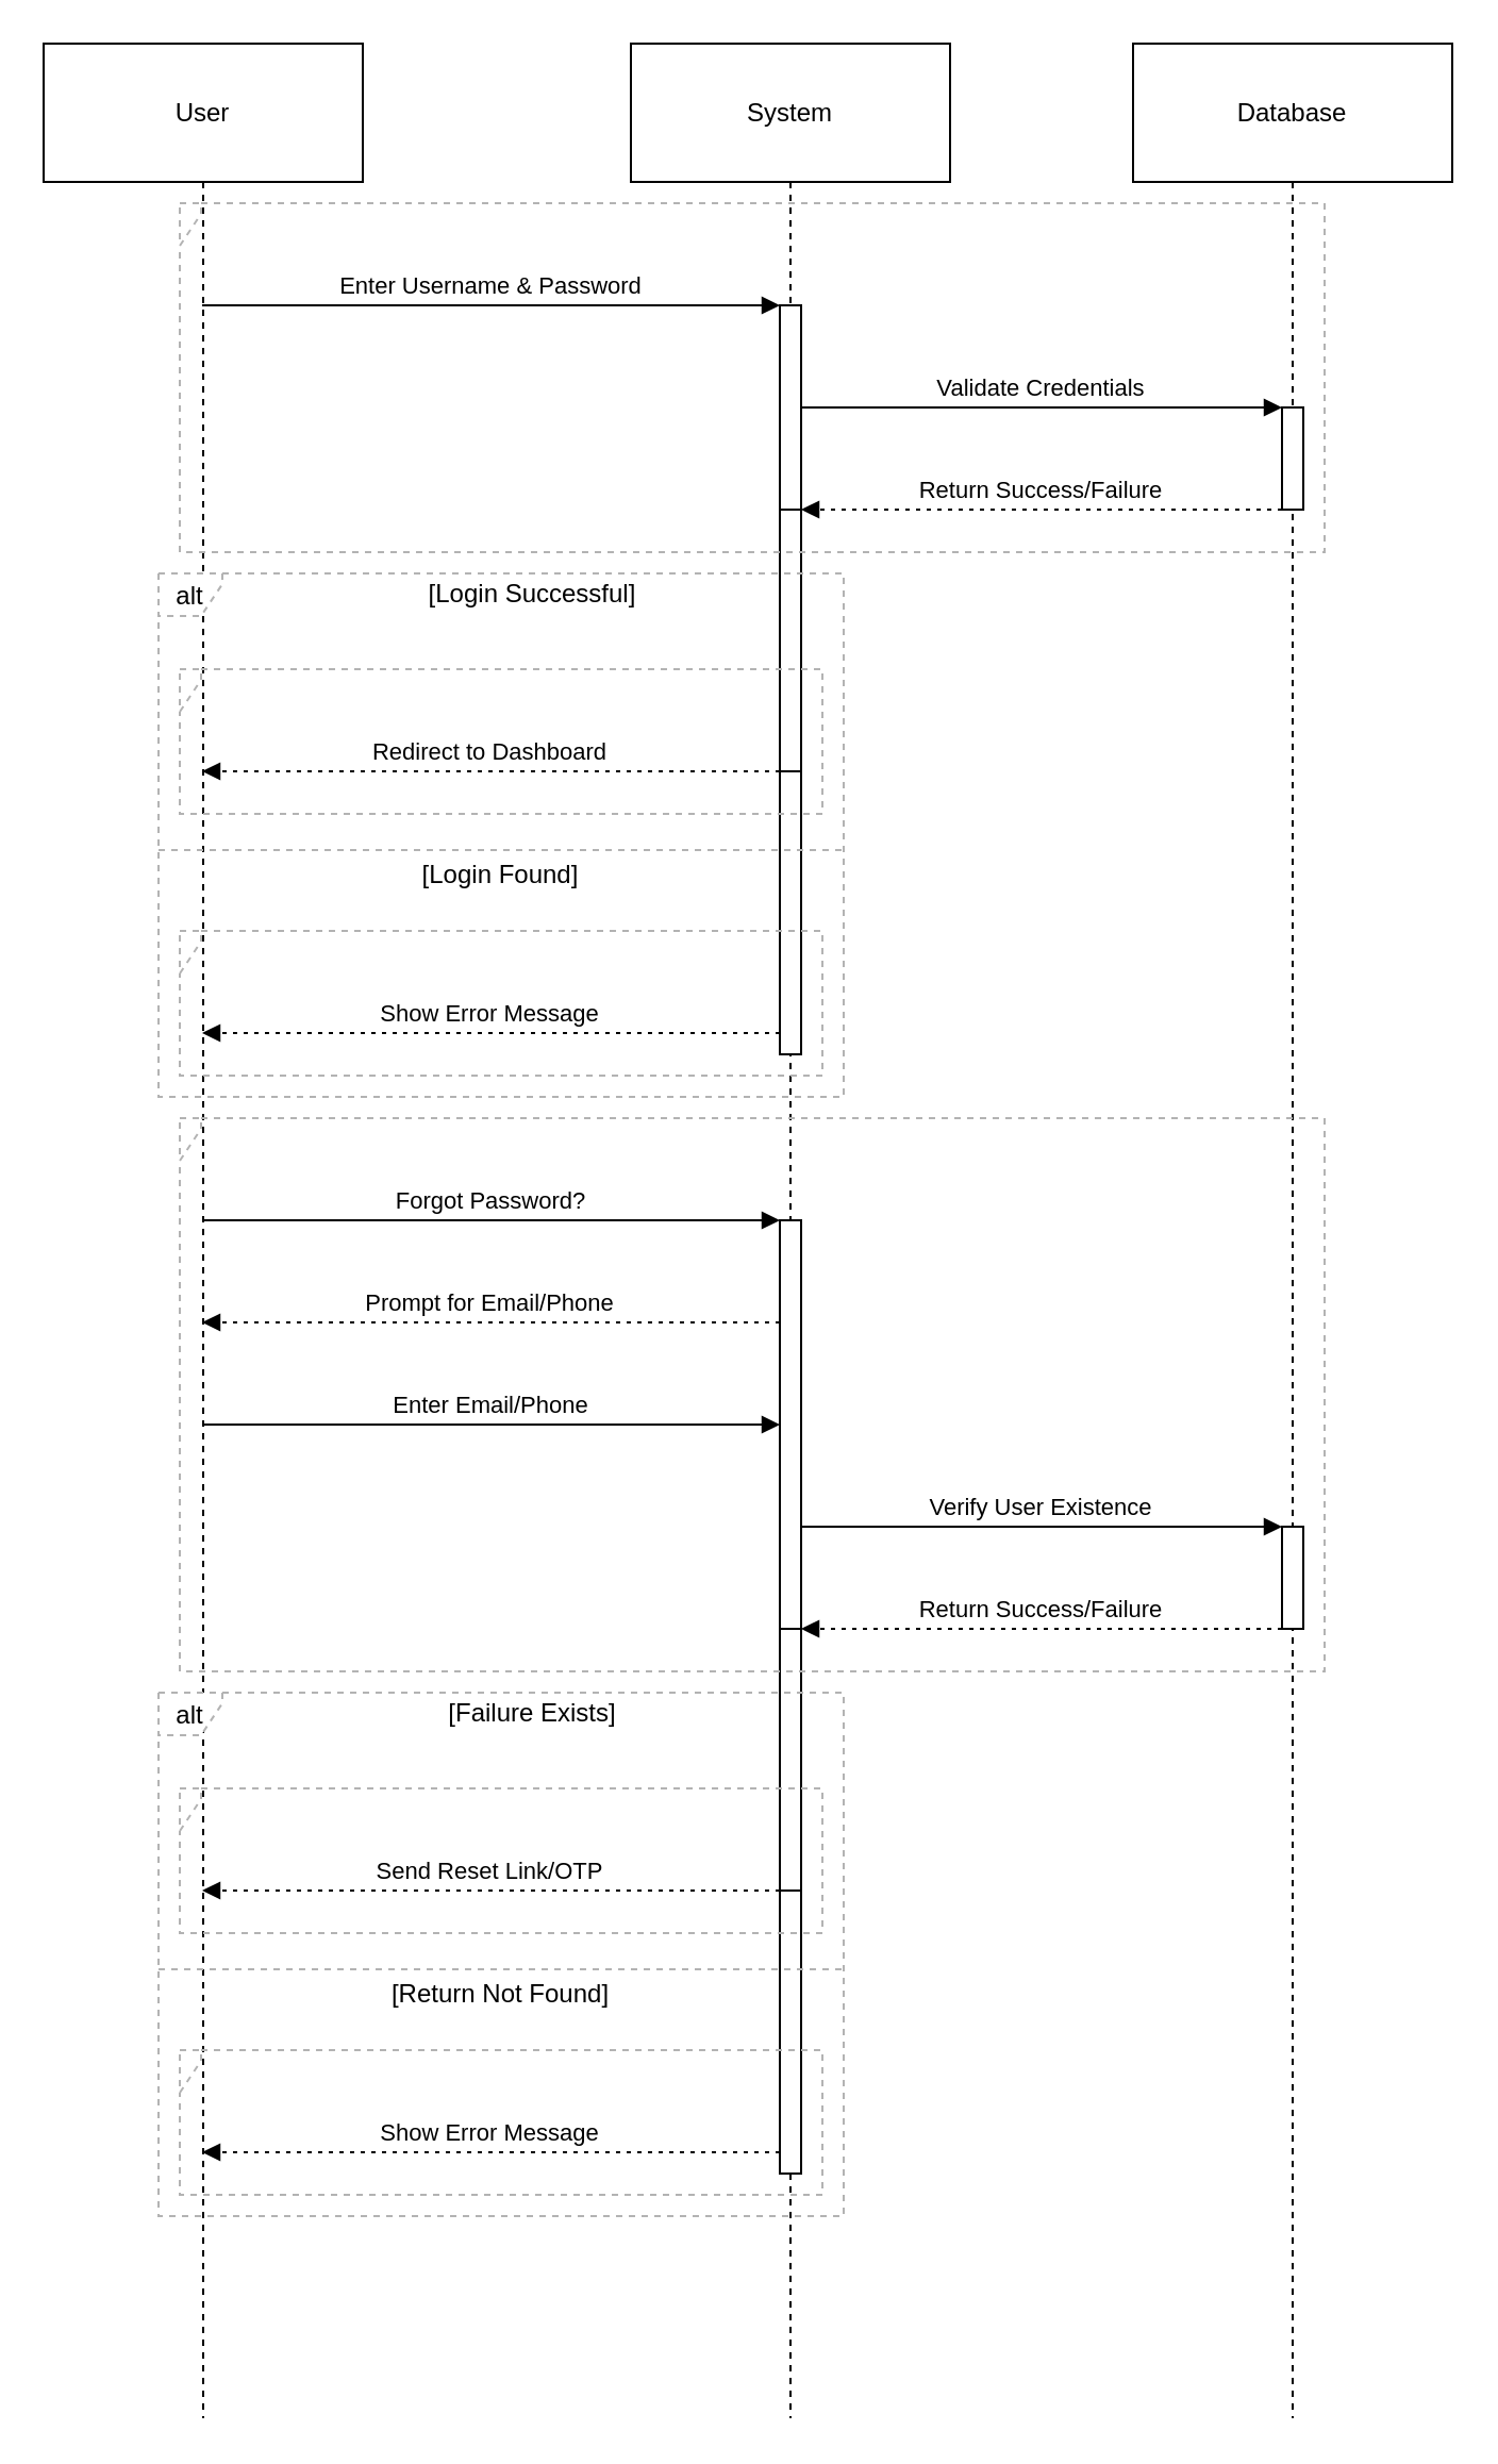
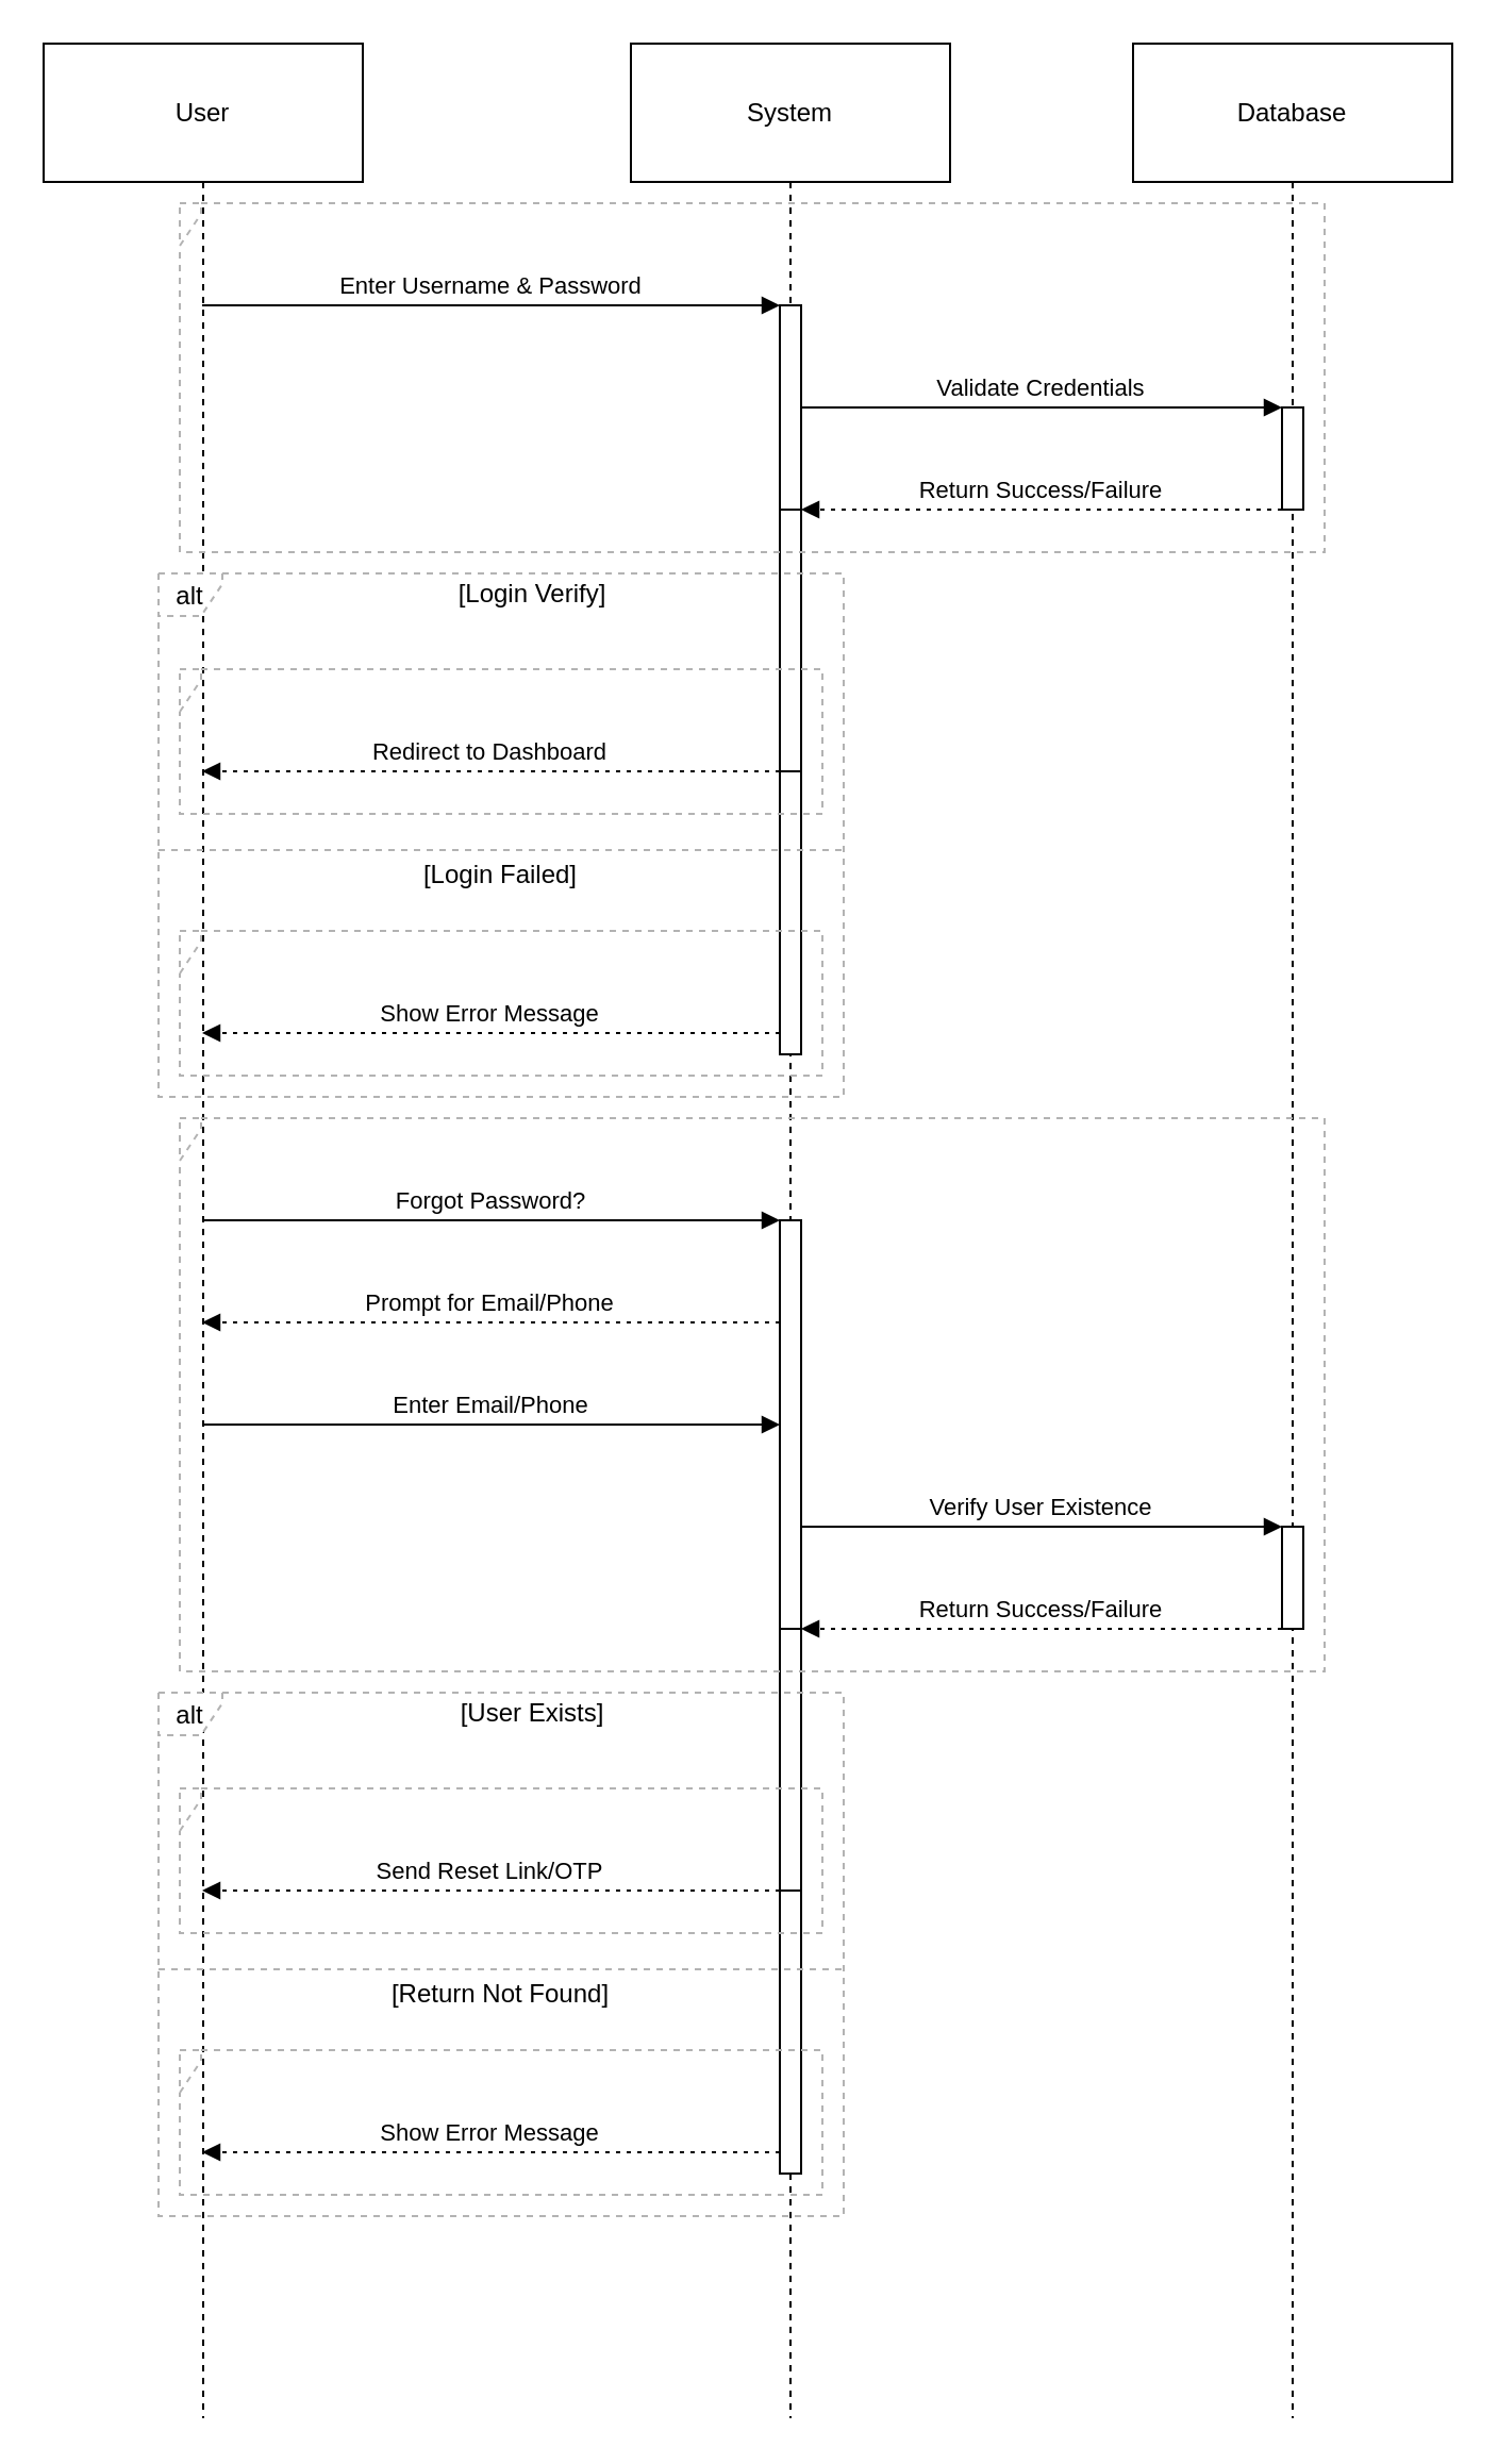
  <mxCell id="0" />
  <mxCell id="1" parent="0" />
  <mxCell id="2" value="User" style="shape=umlLifeline;perimeter=lifelinePerimeter;whiteSpace=wrap;container=1;dropTarget=0;collapsible=0;recursiveResize=0;outlineConnect=0;portConstraint=eastwest;newEdgeStyle={&quot;edgeStyle&quot;:&quot;elbowEdgeStyle&quot;,&quot;elbow&quot;:&quot;vertical&quot;,&quot;curved&quot;:0,&quot;rounded&quot;:0};size=65;" vertex="1" parent="1"><mxGeometry x="20" y="20" width="150" height="1116" as="geometry" /></mxCell>
  <mxCell id="3" value="System" style="shape=umlLifeline;perimeter=lifelinePerimeter;whiteSpace=wrap;container=1;dropTarget=0;collapsible=0;recursiveResize=0;outlineConnect=0;portConstraint=eastwest;newEdgeStyle={&quot;edgeStyle&quot;:&quot;elbowEdgeStyle&quot;,&quot;elbow&quot;:&quot;vertical&quot;,&quot;curved&quot;:0,&quot;rounded&quot;:0};size=65;" vertex="1" parent="1"><mxGeometry x="296" y="20" width="150" height="1116" as="geometry" /></mxCell>
  <mxCell id="4" value="" style="points=[];perimeter=orthogonalPerimeter;outlineConnect=0;targetShapes=umlLifeline;portConstraint=eastwest;newEdgeStyle={&quot;edgeStyle&quot;:&quot;elbowEdgeStyle&quot;,&quot;elbow&quot;:&quot;vertical&quot;,&quot;curved&quot;:0,&quot;rounded&quot;:0}" vertex="1" parent="3"><mxGeometry x="70" y="123" width="10" height="106" as="geometry" /></mxCell>
  <mxCell id="5" value="" style="points=[];perimeter=orthogonalPerimeter;outlineConnect=0;targetShapes=umlLifeline;portConstraint=eastwest;newEdgeStyle={&quot;edgeStyle&quot;:&quot;elbowEdgeStyle&quot;,&quot;elbow&quot;:&quot;vertical&quot;,&quot;curved&quot;:0,&quot;rounded&quot;:0}" vertex="1" parent="3"><mxGeometry x="70" y="219" width="10" height="133" as="geometry" /></mxCell>
  <mxCell id="6" value="" style="points=[];perimeter=orthogonalPerimeter;outlineConnect=0;targetShapes=umlLifeline;portConstraint=eastwest;newEdgeStyle={&quot;edgeStyle&quot;:&quot;elbowEdgeStyle&quot;,&quot;elbow&quot;:&quot;vertical&quot;,&quot;curved&quot;:0,&quot;rounded&quot;:0}" vertex="1" parent="3"><mxGeometry x="70" y="342" width="10" height="133" as="geometry" /></mxCell>
  <mxCell id="7" value="" style="points=[];perimeter=orthogonalPerimeter;outlineConnect=0;targetShapes=umlLifeline;portConstraint=eastwest;newEdgeStyle={&quot;edgeStyle&quot;:&quot;elbowEdgeStyle&quot;,&quot;elbow&quot;:&quot;vertical&quot;,&quot;curved&quot;:0,&quot;rounded&quot;:0}" vertex="1" parent="3"><mxGeometry x="70" y="553" width="10" height="202" as="geometry" /></mxCell>
  <mxCell id="8" value="" style="points=[];perimeter=orthogonalPerimeter;outlineConnect=0;targetShapes=umlLifeline;portConstraint=eastwest;newEdgeStyle={&quot;edgeStyle&quot;:&quot;elbowEdgeStyle&quot;,&quot;elbow&quot;:&quot;vertical&quot;,&quot;curved&quot;:0,&quot;rounded&quot;:0}" vertex="1" parent="3"><mxGeometry x="70" y="745" width="10" height="133" as="geometry" /></mxCell>
  <mxCell id="9" value="" style="points=[];perimeter=orthogonalPerimeter;outlineConnect=0;targetShapes=umlLifeline;portConstraint=eastwest;newEdgeStyle={&quot;edgeStyle&quot;:&quot;elbowEdgeStyle&quot;,&quot;elbow&quot;:&quot;vertical&quot;,&quot;curved&quot;:0,&quot;rounded&quot;:0}" vertex="1" parent="3"><mxGeometry x="70" y="868" width="10" height="133" as="geometry" /></mxCell>
  <mxCell id="10" value="Database" style="shape=umlLifeline;perimeter=lifelinePerimeter;whiteSpace=wrap;container=1;dropTarget=0;collapsible=0;recursiveResize=0;outlineConnect=0;portConstraint=eastwest;newEdgeStyle={&quot;edgeStyle&quot;:&quot;elbowEdgeStyle&quot;,&quot;elbow&quot;:&quot;vertical&quot;,&quot;curved&quot;:0,&quot;rounded&quot;:0};size=65;" vertex="1" parent="1"><mxGeometry x="532" y="20" width="150" height="1116" as="geometry" /></mxCell>
  <mxCell id="11" value="" style="points=[];perimeter=orthogonalPerimeter;outlineConnect=0;targetShapes=umlLifeline;portConstraint=eastwest;newEdgeStyle={&quot;edgeStyle&quot;:&quot;elbowEdgeStyle&quot;,&quot;elbow&quot;:&quot;vertical&quot;,&quot;curved&quot;:0,&quot;rounded&quot;:0}" vertex="1" parent="10"><mxGeometry x="70" y="171" width="10" height="48" as="geometry" /></mxCell>
  <mxCell id="12" value="" style="points=[];perimeter=orthogonalPerimeter;outlineConnect=0;targetShapes=umlLifeline;portConstraint=eastwest;newEdgeStyle={&quot;edgeStyle&quot;:&quot;elbowEdgeStyle&quot;,&quot;elbow&quot;:&quot;vertical&quot;,&quot;curved&quot;:0,&quot;rounded&quot;:0}" vertex="1" parent="10"><mxGeometry x="70" y="697" width="10" height="48" as="geometry" /></mxCell>
  <mxCell id="13" value="" style="shape=umlFrame;dashed=1;pointerEvents=0;dropTarget=0;strokeColor=#B3B3B3;height=20;width=0" vertex="1" parent="1"><mxGeometry x="84" y="95" width="538" height="164" as="geometry" /></mxCell>
  <mxCell id="14" value="" style="text;strokeColor=none;fillColor=none;align=center;verticalAlign=middle;whiteSpace=wrap;" vertex="1" parent="13"><mxGeometry width="538" height="20" as="geometry" /></mxCell>
  <mxCell id="15" value="" style="shape=umlFrame;dashed=1;pointerEvents=0;dropTarget=0;strokeColor=#B3B3B3;height=20;width=0" vertex="1" parent="1"><mxGeometry x="84" y="314" width="302" height="68" as="geometry" /></mxCell>
  <mxCell id="16" value="" style="text;strokeColor=none;fillColor=none;align=center;verticalAlign=middle;whiteSpace=wrap;" vertex="1" parent="15"><mxGeometry width="302" height="20" as="geometry" /></mxCell>
  <mxCell id="17" value="" style="shape=umlFrame;dashed=1;pointerEvents=0;dropTarget=0;strokeColor=#B3B3B3;height=20;width=0" vertex="1" parent="1"><mxGeometry x="84" y="437" width="302" height="68" as="geometry" /></mxCell>
  <mxCell id="18" value="" style="text;strokeColor=none;fillColor=none;align=center;verticalAlign=middle;whiteSpace=wrap;" vertex="1" parent="17"><mxGeometry width="302" height="20" as="geometry" /></mxCell>
  <mxCell id="19" value="alt" style="shape=umlFrame;dashed=1;pointerEvents=0;dropTarget=0;strokeColor=#B3B3B3;height=20;width=30" vertex="1" parent="1"><mxGeometry x="74" y="269" width="322" height="246" as="geometry" /></mxCell>
- <mxCell id="20" value="[Login Successful]" style="text;strokeColor=none;fillColor=none;align=center;verticalAlign=middle;whiteSpace=wrap;" vertex="1" parent="19"><mxGeometry x="30" width="292" height="20" as="geometry" /></mxCell>
- <mxCell id="21" value="[Login Found]" style="shape=line;dashed=1;whiteSpace=wrap;verticalAlign=top;labelPosition=center;verticalLabelPosition=middle;align=center;strokeColor=#B3B3B3;" vertex="1" parent="19"><mxGeometry y="128" width="322" height="4" as="geometry" /></mxCell>
+ <mxCell id="20" value="[Login Verify]" style="text;strokeColor=none;fillColor=none;align=center;verticalAlign=middle;whiteSpace=wrap;" vertex="1" parent="19"><mxGeometry x="30" width="292" height="20" as="geometry" /></mxCell>
+ <mxCell id="21" value="[Login Failed]" style="shape=line;dashed=1;whiteSpace=wrap;verticalAlign=top;labelPosition=center;verticalLabelPosition=middle;align=center;strokeColor=#B3B3B3;" vertex="1" parent="19"><mxGeometry y="128" width="322" height="4" as="geometry" /></mxCell>
  <mxCell id="22" value="" style="shape=umlFrame;dashed=1;pointerEvents=0;dropTarget=0;strokeColor=#B3B3B3;height=20;width=0" vertex="1" parent="1"><mxGeometry x="84" y="525" width="538" height="260" as="geometry" /></mxCell>
  <mxCell id="23" value="" style="text;strokeColor=none;fillColor=none;align=center;verticalAlign=middle;whiteSpace=wrap;" vertex="1" parent="22"><mxGeometry width="538" height="20" as="geometry" /></mxCell>
  <mxCell id="24" value="" style="shape=umlFrame;dashed=1;pointerEvents=0;dropTarget=0;strokeColor=#B3B3B3;height=20;width=0" vertex="1" parent="1"><mxGeometry x="84" y="840" width="302" height="68" as="geometry" /></mxCell>
  <mxCell id="25" value="" style="text;strokeColor=none;fillColor=none;align=center;verticalAlign=middle;whiteSpace=wrap;" vertex="1" parent="24"><mxGeometry width="302" height="20" as="geometry" /></mxCell>
  <mxCell id="26" value="" style="shape=umlFrame;dashed=1;pointerEvents=0;dropTarget=0;strokeColor=#B3B3B3;height=20;width=0" vertex="1" parent="1"><mxGeometry x="84" y="963" width="302" height="68" as="geometry" /></mxCell>
  <mxCell id="27" value="" style="text;strokeColor=none;fillColor=none;align=center;verticalAlign=middle;whiteSpace=wrap;" vertex="1" parent="26"><mxGeometry width="302" height="20" as="geometry" /></mxCell>
  <mxCell id="28" value="alt" style="shape=umlFrame;dashed=1;pointerEvents=0;dropTarget=0;strokeColor=#B3B3B3;height=20;width=30" vertex="1" parent="1"><mxGeometry x="74" y="795" width="322" height="246" as="geometry" /></mxCell>
- <mxCell id="29" value="[Failure Exists]" style="text;strokeColor=none;fillColor=none;align=center;verticalAlign=middle;whiteSpace=wrap;" vertex="1" parent="28"><mxGeometry x="30" width="292" height="20" as="geometry" /></mxCell>
+ <mxCell id="29" value="[User Exists]" style="text;strokeColor=none;fillColor=none;align=center;verticalAlign=middle;whiteSpace=wrap;" vertex="1" parent="28"><mxGeometry x="30" width="292" height="20" as="geometry" /></mxCell>
  <mxCell id="30" value="[Return Not Found]" style="shape=line;dashed=1;whiteSpace=wrap;verticalAlign=top;labelPosition=center;verticalLabelPosition=middle;align=center;strokeColor=#B3B3B3;" vertex="1" parent="28"><mxGeometry y="128" width="322" height="4" as="geometry" /></mxCell>
  <mxCell id="31" value="Enter Username &amp; Password" style="verticalAlign=bottom;edgeStyle=elbowEdgeStyle;elbow=vertical;curved=0;rounded=0;endArrow=block;" edge="1" parent="1" source="2" target="4"><mxGeometry relative="1" as="geometry"><Array as="points"><mxPoint x="242" y="143" /></Array></mxGeometry></mxCell>
  <mxCell id="32" value="Validate Credentials" style="verticalAlign=bottom;edgeStyle=elbowEdgeStyle;elbow=vertical;curved=0;rounded=0;endArrow=block;" edge="1" parent="1" source="4" target="11"><mxGeometry relative="1" as="geometry"><Array as="points"><mxPoint x="500" y="191" /></Array></mxGeometry></mxCell>
  <mxCell id="33" value="Return Success/Failure" style="verticalAlign=bottom;edgeStyle=elbowEdgeStyle;elbow=vertical;curved=0;rounded=0;dashed=1;dashPattern=2 3;endArrow=block;" edge="1" parent="1" source="11" target="4"><mxGeometry relative="1" as="geometry"><Array as="points"><mxPoint x="501" y="239" /></Array></mxGeometry></mxCell>
  <mxCell id="34" value="Redirect to Dashboard" style="verticalAlign=bottom;edgeStyle=elbowEdgeStyle;elbow=vertical;curved=0;rounded=0;dashed=1;dashPattern=2 3;endArrow=block;" edge="1" parent="1" source="5" target="2"><mxGeometry relative="1" as="geometry"><Array as="points"><mxPoint x="243" y="362" /></Array></mxGeometry></mxCell>
  <mxCell id="35" value="Show Error Message" style="verticalAlign=bottom;edgeStyle=elbowEdgeStyle;elbow=vertical;curved=0;rounded=0;dashed=1;dashPattern=2 3;endArrow=block;" edge="1" parent="1" source="6" target="2"><mxGeometry relative="1" as="geometry"><Array as="points"><mxPoint x="243" y="485" /></Array></mxGeometry></mxCell>
  <mxCell id="36" value="Forgot Password?" style="verticalAlign=bottom;edgeStyle=elbowEdgeStyle;elbow=vertical;curved=0;rounded=0;endArrow=block;" edge="1" parent="1" source="2" target="7"><mxGeometry relative="1" as="geometry"><Array as="points"><mxPoint x="242" y="573" /></Array></mxGeometry></mxCell>
  <mxCell id="37" value="Prompt for Email/Phone" style="verticalAlign=bottom;edgeStyle=elbowEdgeStyle;elbow=vertical;curved=0;rounded=0;dashed=1;dashPattern=2 3;endArrow=block;" edge="1" parent="1" source="7" target="2"><mxGeometry relative="1" as="geometry"><Array as="points"><mxPoint x="243" y="621" /></Array></mxGeometry></mxCell>
  <mxCell id="38" value="Enter Email/Phone" style="verticalAlign=bottom;edgeStyle=elbowEdgeStyle;elbow=vertical;curved=0;rounded=0;endArrow=block;" edge="1" parent="1" source="2" target="7"><mxGeometry relative="1" as="geometry"><Array as="points"><mxPoint x="240" y="669" /></Array></mxGeometry></mxCell>
  <mxCell id="39" value="Verify User Existence" style="verticalAlign=bottom;edgeStyle=elbowEdgeStyle;elbow=vertical;curved=0;rounded=0;endArrow=block;" edge="1" parent="1" source="7" target="12"><mxGeometry relative="1" as="geometry"><Array as="points"><mxPoint x="500" y="717" /></Array></mxGeometry></mxCell>
  <mxCell id="40" value="Return Success/Failure" style="verticalAlign=bottom;edgeStyle=elbowEdgeStyle;elbow=vertical;curved=0;rounded=0;dashed=1;dashPattern=2 3;endArrow=block;" edge="1" parent="1" source="12" target="7"><mxGeometry relative="1" as="geometry"><Array as="points"><mxPoint x="501" y="765" /></Array></mxGeometry></mxCell>
  <mxCell id="41" value="Send Reset Link/OTP" style="verticalAlign=bottom;edgeStyle=elbowEdgeStyle;elbow=vertical;curved=0;rounded=0;dashed=1;dashPattern=2 3;endArrow=block;" edge="1" parent="1" source="8" target="2"><mxGeometry relative="1" as="geometry"><Array as="points"><mxPoint x="243" y="888" /></Array></mxGeometry></mxCell>
  <mxCell id="42" value="Show Error Message" style="verticalAlign=bottom;edgeStyle=elbowEdgeStyle;elbow=vertical;curved=0;rounded=0;dashed=1;dashPattern=2 3;endArrow=block;" edge="1" parent="1" source="9" target="2"><mxGeometry relative="1" as="geometry"><Array as="points"><mxPoint x="243" y="1011" /></Array></mxGeometry></mxCell>
